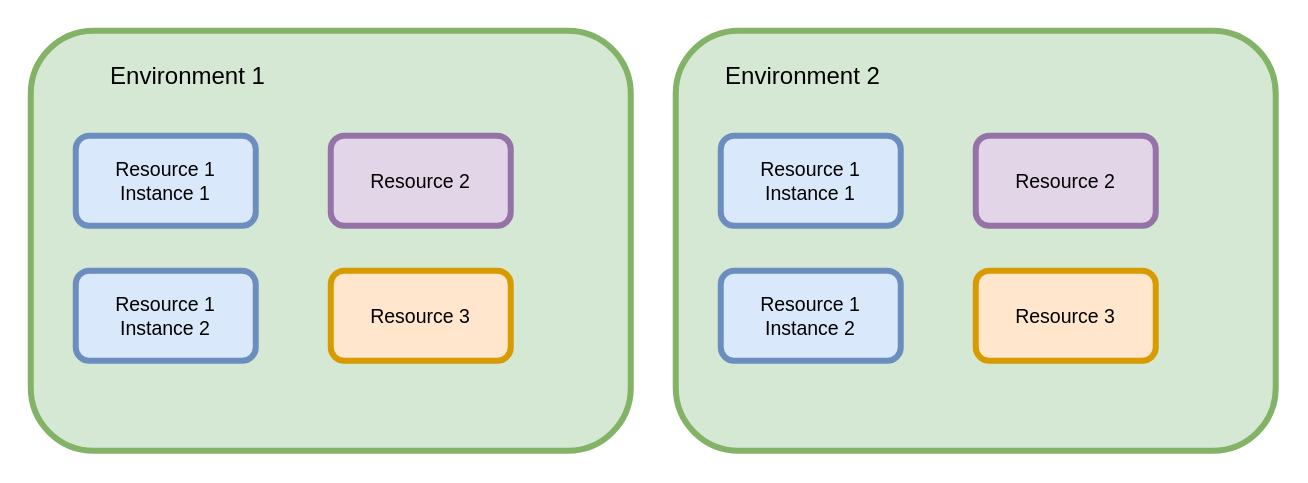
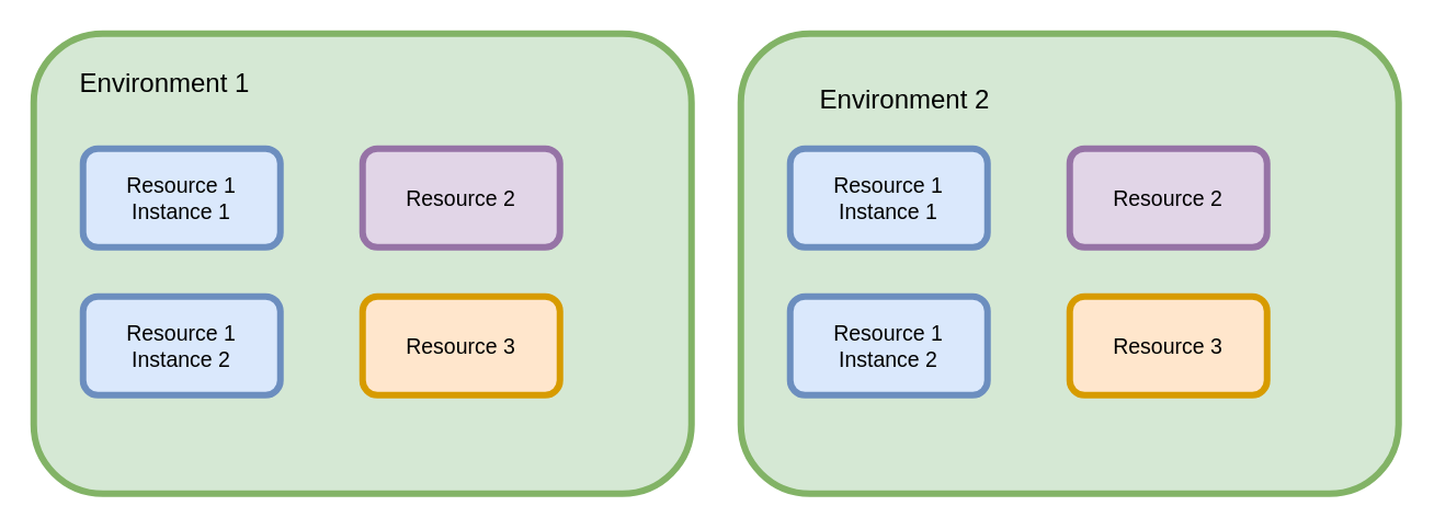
  <mxCell id="0" />
  <mxCell id="1" parent="0" />
  <mxCell id="2" value="&lt;div align=&quot;center&quot;&gt;&lt;br&gt;&lt;/div&gt;" style="rounded=1;whiteSpace=wrap;html=1;align=center;fillColor=#d5e8d4;strokeColor=#82b366;strokeWidth=4;" vertex="1" parent="1"><mxGeometry x="450" y="20" width="400" height="280" as="geometry" /></mxCell>
  <mxCell id="3" value="" style="rounded=1;whiteSpace=wrap;html=1;fillColor=#d5e8d4;strokeColor=#82b366;strokeWidth=4;" vertex="1" parent="1"><mxGeometry x="20" y="20" width="400" height="280" as="geometry" /></mxCell>
- <mxCell id="4" value="Environment 1" style="text;html=1;strokeColor=none;fillColor=none;align=center;verticalAlign=middle;whiteSpace=wrap;rounded=0;fontSize=16;" vertex="1" parent="1"><mxGeometry x="65" y="40" width="120" height="20" as="geometry" /></mxCell>
- <mxCell id="5" value="&lt;div style=&quot;font-size: 16px;&quot;&gt;Environment 2&lt;/div&gt;" style="text;html=1;strokeColor=none;fillColor=none;align=center;verticalAlign=middle;whiteSpace=wrap;rounded=0;fontSize=16;" vertex="1" parent="1"><mxGeometry x="480" y="40" width="110" height="20" as="geometry" /></mxCell>
+ <mxCell id="4" value="Environment 1" style="text;html=1;strokeColor=none;fillColor=none;align=center;verticalAlign=middle;whiteSpace=wrap;rounded=0;fontSize=16;" vertex="1" parent="1"><mxGeometry x="40" y="40" width="120" height="20" as="geometry" /></mxCell>
+ <mxCell id="5" value="&lt;div style=&quot;font-size: 16px;&quot;&gt;Environment 2&lt;/div&gt;" style="text;html=1;strokeColor=none;fillColor=none;align=center;verticalAlign=middle;whiteSpace=wrap;rounded=0;fontSize=16;" vertex="1" parent="1"><mxGeometry x="495" y="50" width="110" height="20" as="geometry" /></mxCell>
  <mxCell id="6" value="&lt;div&gt;Resource 1&lt;/div&gt;&lt;div&gt;Instance 1&lt;br&gt;&lt;/div&gt;" style="rounded=1;whiteSpace=wrap;html=1;fontSize=13;fillColor=#dae8fc;strokeColor=#6c8ebf;strokeWidth=4;" vertex="1" parent="1"><mxGeometry y="90" width="120" height="60" as="geometry" x="50" /></mxCell>
  <mxCell id="7" value="&lt;div&gt;Resource 1&lt;/div&gt;&lt;div&gt;Instance 2&lt;br&gt;&lt;/div&gt;" style="rounded=1;whiteSpace=wrap;html=1;fontSize=13;fillColor=#dae8fc;strokeColor=#6c8ebf;strokeWidth=4;" vertex="1" parent="1"><mxGeometry y="180" width="120" height="60" as="geometry" x="50" /></mxCell>
  <mxCell id="8" value="&lt;div&gt;Resource 1&lt;/div&gt;&lt;div&gt;Instance 2&lt;br&gt;&lt;/div&gt;" style="rounded=1;whiteSpace=wrap;html=1;fontSize=13;fillColor=#dae8fc;strokeColor=#6c8ebf;strokeWidth=4;" vertex="1" parent="1"><mxGeometry x="480" y="180" width="120" height="60" as="geometry" /></mxCell>
  <mxCell id="9" value="&lt;div&gt;Resource 1&lt;/div&gt;&lt;div&gt;Instance 1&lt;br&gt;&lt;/div&gt;" style="rounded=1;whiteSpace=wrap;html=1;fontSize=13;fillColor=#dae8fc;strokeColor=#6c8ebf;strokeWidth=4;" vertex="1" parent="1"><mxGeometry x="480" y="90" width="120" height="60" as="geometry" /></mxCell>
  <mxCell id="10" value="&lt;div&gt;Resource 2&lt;br&gt;&lt;/div&gt;" style="rounded=1;whiteSpace=wrap;html=1;fontSize=13;fillColor=#e1d5e7;strokeColor=#9673a6;strokeWidth=4;" vertex="1" parent="1"><mxGeometry x="220" y="90" width="120" height="60" as="geometry" /></mxCell>
  <mxCell id="11" value="&lt;div&gt;Resource 3&lt;/div&gt;" style="rounded=1;whiteSpace=wrap;html=1;fontSize=13;fillColor=#ffe6cc;strokeColor=#d79b00;strokeWidth=4;" vertex="1" parent="1"><mxGeometry x="220" y="180" width="120" height="60" as="geometry" /></mxCell>
  <mxCell id="12" value="&lt;div&gt;Resource 3&lt;br&gt;&lt;/div&gt;" style="rounded=1;whiteSpace=wrap;html=1;fontSize=13;fillColor=#ffe6cc;strokeColor=#d79b00;strokeWidth=4;" vertex="1" parent="1"><mxGeometry x="650" y="180" width="120" height="60" as="geometry" /></mxCell>
  <mxCell id="13" value="&lt;div&gt;Resource 2&lt;br&gt;&lt;/div&gt;" style="rounded=1;whiteSpace=wrap;html=1;fontSize=13;fillColor=#e1d5e7;strokeColor=#9673a6;strokeWidth=4;" vertex="1" parent="1"><mxGeometry x="650" y="90" width="120" height="60" as="geometry" /></mxCell>
